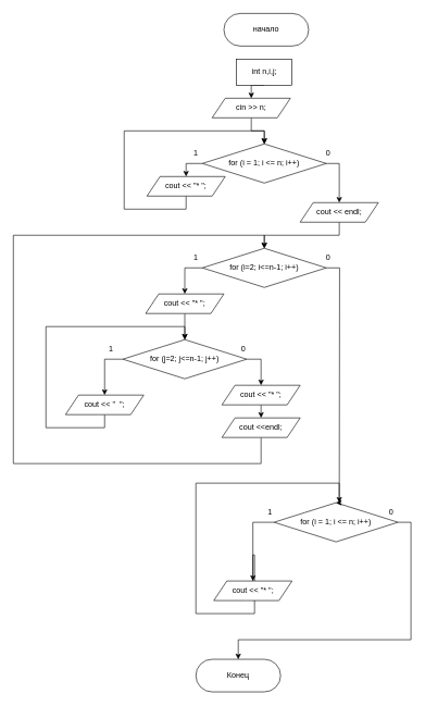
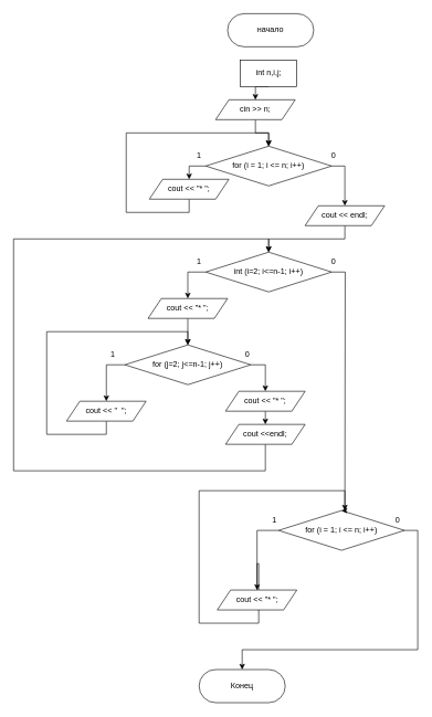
  <mxCell id="0" />
  <mxCell id="1" parent="0" />
  <mxCell id="2" value="начало" style="rounded=1;whiteSpace=wrap;html=1;arcSize=50;" parent="1" vertex="1"><mxGeometry x="343" width="130" height="50" as="geometry" y="20" /></mxCell>
  <mxCell id="3" style="edgeStyle=orthogonalEdgeStyle;rounded=0;orthogonalLoop=1;jettySize=auto;html=1;exitX=0.5;exitY=1;exitDx=0;exitDy=0;entryX=0.5;entryY=0;entryDx=0;entryDy=0;" parent="1" source="4" target="19" edge="1"><mxGeometry relative="1" as="geometry"><mxPoint x="405" y="160" as="targetPoint" /></mxGeometry></mxCell>
  <mxCell id="4" value="int n,i,j;" style="rounded=0;whiteSpace=wrap;html=1;" parent="1" vertex="1"><mxGeometry x="362.5" y="90" width="85" height="40" as="geometry" /></mxCell>
  <mxCell id="5" style="edgeStyle=orthogonalEdgeStyle;rounded=0;orthogonalLoop=1;jettySize=auto;html=1;exitX=0;exitY=0.5;exitDx=0;exitDy=0;entryX=0.5;entryY=0;entryDx=0;entryDy=0;" edge="1" parent="1" source="7" target="23"><mxGeometry relative="1" as="geometry" /></mxCell>
  <mxCell id="6" style="edgeStyle=orthogonalEdgeStyle;rounded=0;orthogonalLoop=1;jettySize=auto;html=1;exitX=1;exitY=0.5;exitDx=0;exitDy=0;entryX=0.5;entryY=0;entryDx=0;entryDy=0;" edge="1" parent="1" source="7" target="25"><mxGeometry relative="1" as="geometry" /></mxCell>
  <mxCell id="7" value="for (i = 1; i &amp;lt;= n; i++)" style="rhombus;whiteSpace=wrap;html=1;rounded=1;arcSize=0;" parent="1" vertex="1"><mxGeometry x="310" y="220" width="190" height="60" as="geometry" /></mxCell>
  <mxCell id="8" value="Конец" style="rounded=1;whiteSpace=wrap;html=1;arcSize=50;" parent="1" vertex="1"><mxGeometry x="300" y="1010" width="130" height="50" as="geometry" /></mxCell>
  <mxCell id="9" style="edgeStyle=orthogonalEdgeStyle;rounded=0;orthogonalLoop=1;jettySize=auto;html=1;exitX=0;exitY=0.5;exitDx=0;exitDy=0;entryX=0.5;entryY=0;entryDx=0;entryDy=0;" edge="1" parent="1" source="11" target="13"><mxGeometry relative="1" as="geometry" /></mxCell>
  <mxCell id="10" style="edgeStyle=orthogonalEdgeStyle;rounded=0;orthogonalLoop=1;jettySize=auto;html=1;exitX=1;exitY=0.5;exitDx=0;exitDy=0;" edge="1" parent="1" source="11"><mxGeometry relative="1" as="geometry"><mxPoint x="520" y="770" as="targetPoint" /></mxGeometry></mxCell>
- <mxCell id="11" value="for (i=2; i&amp;lt;=n-1; i++)" style="rhombus;whiteSpace=wrap;html=1;rounded=1;arcSize=0;" vertex="1" parent="1"><mxGeometry x="310" y="380" width="190" height="60" as="geometry" /></mxCell>
+ <mxCell id="11" value="int (i=2; i&amp;lt;=n-1; i++)" style="rhombus;whiteSpace=wrap;html=1;rounded=1;arcSize=0;" vertex="1" parent="1"><mxGeometry x="310" y="380" width="190" height="60" as="geometry" /></mxCell>
  <mxCell id="12" style="edgeStyle=orthogonalEdgeStyle;rounded=0;orthogonalLoop=1;jettySize=auto;html=1;exitX=0.5;exitY=1;exitDx=0;exitDy=0;entryX=0.5;entryY=0;entryDx=0;entryDy=0;" edge="1" parent="1" source="13" target="28"><mxGeometry relative="1" as="geometry" /></mxCell>
  <mxCell id="13" value="cout &amp;lt;&amp;lt; &quot;* &quot;;" style="shape=parallelogram;perimeter=parallelogramPerimeter;whiteSpace=wrap;html=1;fixedSize=1;rounded=1;arcSize=0;" vertex="1" parent="1"><mxGeometry x="223" y="450" width="120" height="30" as="geometry" /></mxCell>
  <mxCell id="14" value="1" style="text;html=1;strokeColor=none;fillColor=none;align=center;verticalAlign=middle;whiteSpace=wrap;rounded=0;" vertex="1" parent="1"><mxGeometry x="270" y="220" width="60" height="30" as="geometry" /></mxCell>
  <mxCell id="15" value="1" style="text;html=1;strokeColor=none;fillColor=none;align=center;verticalAlign=middle;whiteSpace=wrap;rounded=0;" vertex="1" parent="1"><mxGeometry x="270" y="380" width="60" height="30" as="geometry" /></mxCell>
  <mxCell id="16" value="0" style="text;html=1;strokeColor=none;fillColor=none;align=center;verticalAlign=middle;whiteSpace=wrap;rounded=0;" vertex="1" parent="1"><mxGeometry x="473" y="220" width="60" height="30" as="geometry" /></mxCell>
  <mxCell id="17" value="0" style="text;html=1;strokeColor=none;fillColor=none;align=center;verticalAlign=middle;whiteSpace=wrap;rounded=0;" vertex="1" parent="1"><mxGeometry x="473" y="380" width="60" height="30" as="geometry" /></mxCell>
  <mxCell id="18" style="edgeStyle=orthogonalEdgeStyle;rounded=0;orthogonalLoop=1;jettySize=auto;html=1;exitX=0.5;exitY=1;exitDx=0;exitDy=0;entryX=0.5;entryY=0;entryDx=0;entryDy=0;" edge="1" parent="1" source="19" target="7"><mxGeometry relative="1" as="geometry" /></mxCell>
  <mxCell id="19" value="cin &amp;gt;&amp;gt; n;" style="shape=parallelogram;perimeter=parallelogramPerimeter;whiteSpace=wrap;html=1;fixedSize=1;rounded=1;arcSize=0;" vertex="1" parent="1"><mxGeometry x="325" y="150" width="120" height="30" as="geometry" /></mxCell>
  <mxCell id="20" style="edgeStyle=orthogonalEdgeStyle;rounded=0;orthogonalLoop=1;jettySize=auto;html=1;exitX=0.5;exitY=1;exitDx=0;exitDy=0;entryX=0.5;entryY=0;entryDx=0;entryDy=0;" edge="1" parent="1" source="21" target="32"><mxGeometry relative="1" as="geometry" /></mxCell>
  <mxCell id="21" value="cout &amp;lt;&amp;lt; &quot;* &quot;;" style="shape=parallelogram;perimeter=parallelogramPerimeter;whiteSpace=wrap;html=1;fixedSize=1;rounded=1;arcSize=0;" vertex="1" parent="1"><mxGeometry x="340" y="590" width="120" height="30" as="geometry" /></mxCell>
  <mxCell id="22" style="edgeStyle=orthogonalEdgeStyle;rounded=0;orthogonalLoop=1;jettySize=auto;html=1;exitX=0.5;exitY=1;exitDx=0;exitDy=0;entryX=0.5;entryY=0;entryDx=0;entryDy=0;" edge="1" parent="1" source="23" target="7"><mxGeometry relative="1" as="geometry"><Array as="points"><mxPoint x="285" y="320" /><mxPoint x="190" y="320" /><mxPoint x="190" y="200" /><mxPoint x="405" y="200" /></Array></mxGeometry></mxCell>
  <mxCell id="23" value="cout &amp;lt;&amp;lt; &quot;* &quot;;" style="shape=parallelogram;perimeter=parallelogramPerimeter;whiteSpace=wrap;html=1;fixedSize=1;rounded=1;arcSize=0;" vertex="1" parent="1"><mxGeometry x="225" y="270" width="120" height="30" as="geometry" /></mxCell>
  <mxCell id="24" style="edgeStyle=orthogonalEdgeStyle;rounded=0;orthogonalLoop=1;jettySize=auto;html=1;exitX=0.5;exitY=1;exitDx=0;exitDy=0;entryX=0.5;entryY=0;entryDx=0;entryDy=0;" edge="1" parent="1" source="25" target="11"><mxGeometry relative="1" as="geometry" /></mxCell>
  <mxCell id="25" value="cout &amp;lt;&amp;lt; endl;" style="shape=parallelogram;perimeter=parallelogramPerimeter;whiteSpace=wrap;html=1;fixedSize=1;rounded=1;arcSize=0;" vertex="1" parent="1"><mxGeometry x="460" y="310" width="120" height="30" as="geometry" /></mxCell>
  <mxCell id="26" style="edgeStyle=orthogonalEdgeStyle;rounded=0;orthogonalLoop=1;jettySize=auto;html=1;exitX=0;exitY=0.5;exitDx=0;exitDy=0;entryX=0.5;entryY=0;entryDx=0;entryDy=0;" edge="1" parent="1" source="28" target="30"><mxGeometry relative="1" as="geometry" /></mxCell>
  <mxCell id="27" style="edgeStyle=orthogonalEdgeStyle;rounded=0;orthogonalLoop=1;jettySize=auto;html=1;exitX=1;exitY=0.5;exitDx=0;exitDy=0;entryX=0.5;entryY=0;entryDx=0;entryDy=0;" edge="1" parent="1" source="28" target="21"><mxGeometry relative="1" as="geometry"><mxPoint x="400" y="600" as="targetPoint" /></mxGeometry></mxCell>
  <mxCell id="28" value="for (j=2; j&amp;lt;=n-1; j++)" style="rhombus;whiteSpace=wrap;html=1;rounded=1;arcSize=0;" vertex="1" parent="1"><mxGeometry x="188" y="520" width="190" height="60" as="geometry" /></mxCell>
  <mxCell id="29" style="edgeStyle=orthogonalEdgeStyle;rounded=0;orthogonalLoop=1;jettySize=auto;html=1;exitX=0.5;exitY=1;exitDx=0;exitDy=0;entryX=0.5;entryY=0;entryDx=0;entryDy=0;" edge="1" parent="1" source="30" target="28"><mxGeometry relative="1" as="geometry"><Array as="points"><mxPoint x="160" y="655" /><mxPoint x="70" y="655" /><mxPoint x="70" y="500" /><mxPoint x="283" y="500" /></Array></mxGeometry></mxCell>
  <mxCell id="30" value="cout &amp;lt;&amp;lt; &quot;&amp;nbsp; &quot;;" style="shape=parallelogram;perimeter=parallelogramPerimeter;whiteSpace=wrap;html=1;fixedSize=1;rounded=1;arcSize=0;" vertex="1" parent="1"><mxGeometry x="100" y="605" width="120" height="30" as="geometry" /></mxCell>
  <mxCell id="31" style="edgeStyle=orthogonalEdgeStyle;rounded=0;orthogonalLoop=1;jettySize=auto;html=1;exitX=0.5;exitY=1;exitDx=0;exitDy=0;entryX=0.5;entryY=0;entryDx=0;entryDy=0;" edge="1" parent="1" source="32" target="11"><mxGeometry relative="1" as="geometry"><Array as="points"><mxPoint x="400" y="710" /><mxPoint x="20" y="710" /><mxPoint x="20" y="360" /><mxPoint x="405" y="360" /></Array></mxGeometry></mxCell>
  <mxCell id="32" value="cout &amp;lt;&amp;lt;endl;" style="shape=parallelogram;perimeter=parallelogramPerimeter;whiteSpace=wrap;html=1;fixedSize=1;rounded=1;arcSize=0;" vertex="1" parent="1"><mxGeometry x="340" y="640" width="120" height="30" as="geometry" /></mxCell>
  <mxCell id="33" style="edgeStyle=orthogonalEdgeStyle;rounded=0;orthogonalLoop=1;jettySize=auto;html=1;exitX=0;exitY=0.5;exitDx=0;exitDy=0;entryX=0.5;entryY=0;entryDx=0;entryDy=0;" edge="1" parent="1" source="35" target="37"><mxGeometry relative="1" as="geometry" /></mxCell>
  <mxCell id="34" style="edgeStyle=orthogonalEdgeStyle;rounded=0;orthogonalLoop=1;jettySize=auto;html=1;exitX=1;exitY=0.5;exitDx=0;exitDy=0;entryX=0.5;entryY=0;entryDx=0;entryDy=0;" edge="1" parent="1" source="35" target="8"><mxGeometry relative="1" as="geometry"><mxPoint x="365" y="1010" as="targetPoint" /><Array as="points"><mxPoint x="630" y="800" /><mxPoint x="630" y="980" /><mxPoint x="365" y="980" /></Array></mxGeometry></mxCell>
  <mxCell id="35" value="for (i = 1; i &amp;lt;= n; i++)" style="rhombus;whiteSpace=wrap;html=1;rounded=1;arcSize=0;" vertex="1" parent="1"><mxGeometry x="420" y="770" width="190" height="60" as="geometry" /></mxCell>
  <mxCell id="36" style="edgeStyle=orthogonalEdgeStyle;rounded=0;orthogonalLoop=1;jettySize=auto;html=1;exitX=0.5;exitY=1;exitDx=0;exitDy=0;entryX=0.5;entryY=0;entryDx=0;entryDy=0;" edge="1" parent="1" source="37" target="35"><mxGeometry relative="1" as="geometry"><Array as="points"><mxPoint x="388" y="850" /><mxPoint x="390" y="850" /><mxPoint x="390" y="940" /><mxPoint x="300" y="940" /><mxPoint x="300" y="740" /><mxPoint x="520" y="740" /><mxPoint x="520" y="770" /></Array></mxGeometry></mxCell>
  <mxCell id="37" value="cout &amp;lt;&amp;lt; &quot;* &quot;;" style="shape=parallelogram;perimeter=parallelogramPerimeter;whiteSpace=wrap;html=1;fixedSize=1;rounded=1;arcSize=0;" vertex="1" parent="1"><mxGeometry x="327.5" y="890" width="120" height="30" as="geometry" /></mxCell>
  <mxCell id="38" value="0" style="text;html=1;strokeColor=none;fillColor=none;align=center;verticalAlign=middle;whiteSpace=wrap;rounded=0;" vertex="1" parent="1"><mxGeometry x="570" y="770" width="60" height="30" as="geometry" /></mxCell>
  <mxCell id="39" value="1" style="text;html=1;strokeColor=none;fillColor=none;align=center;verticalAlign=middle;whiteSpace=wrap;rounded=0;" vertex="1" parent="1"><mxGeometry x="384" y="770" width="60" height="30" as="geometry" /></mxCell>
  <mxCell id="40" value="1" style="text;html=1;strokeColor=none;fillColor=none;align=center;verticalAlign=middle;whiteSpace=wrap;rounded=0;" vertex="1" parent="1"><mxGeometry x="140" y="520" width="60" height="30" as="geometry" /></mxCell>
  <mxCell id="41" value="0" style="text;html=1;strokeColor=none;fillColor=none;align=center;verticalAlign=middle;whiteSpace=wrap;rounded=0;" vertex="1" parent="1"><mxGeometry x="343" y="520" width="60" height="30" as="geometry" /></mxCell>
